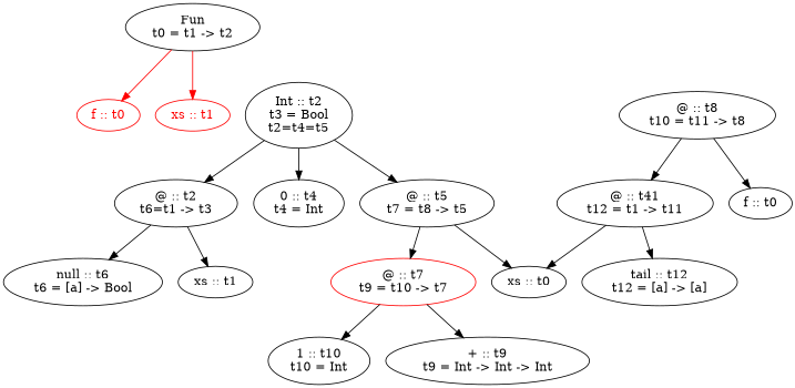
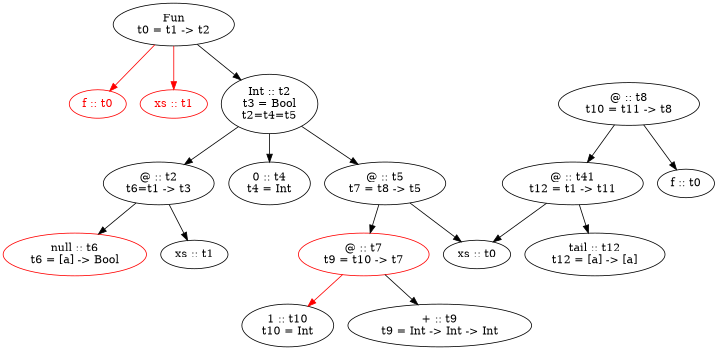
  digraph {
    n1 [label="Fun\nt0 = t1 -> t2"]
    n2 [color=red fontcolor=red label="f :: t0"]
    n3 [color=red fontcolor=red label="xs :: t1"]
    n4 [label="Int :: t2\nt3 = Bool\nt2=t4=t5"]
    n5 [label="@ :: t2\nt6=t1 -> t3"]
    n6 [label="0 :: t4\nt4 = Int"]
    n7 [label="@ :: t5\nt7 = t8 -> t5"]
-   n8 [label="null :: t6\nt6 = [a] -> Bool"]
+   n8 [label="null :: t6\nt6 = [a] -> Bool" color=red]
    n9 [label="xs :: t1"]
    n10 [color=red label="@ :: t7\nt9 = t10 -> t7"]
    n11 [label="xs :: t0"]
    n12 [label="1 :: t10\nt10 = Int"]
    n13 [label="+ :: t9\nt9 = Int -> Int -> Int"]
    n14 [label="@ :: t8\nt10 = t11 -> t8"]
    n15 [label="@ :: t41\nt12 = t1 -> t11"]
    n16 [label="f :: t0"]
    n17 [label="tail :: t12\nt12 = [a] -> [a]"]
    n1 -> n2 [color=red]
    n1 -> n3 [color=red]
+   n1 -> n4
    n4 -> n5
    n4 -> n6
    n4 -> n7
    n5 -> n8
    n5 -> n9
    n7 -> n10
    n7 -> n11
-   n10 -> n12
+   n10 -> n12 [color=red]
    n10 -> n13
    n14 -> n15
    n14 -> n16
    n15 -> n11
    n15 -> n17
  }
